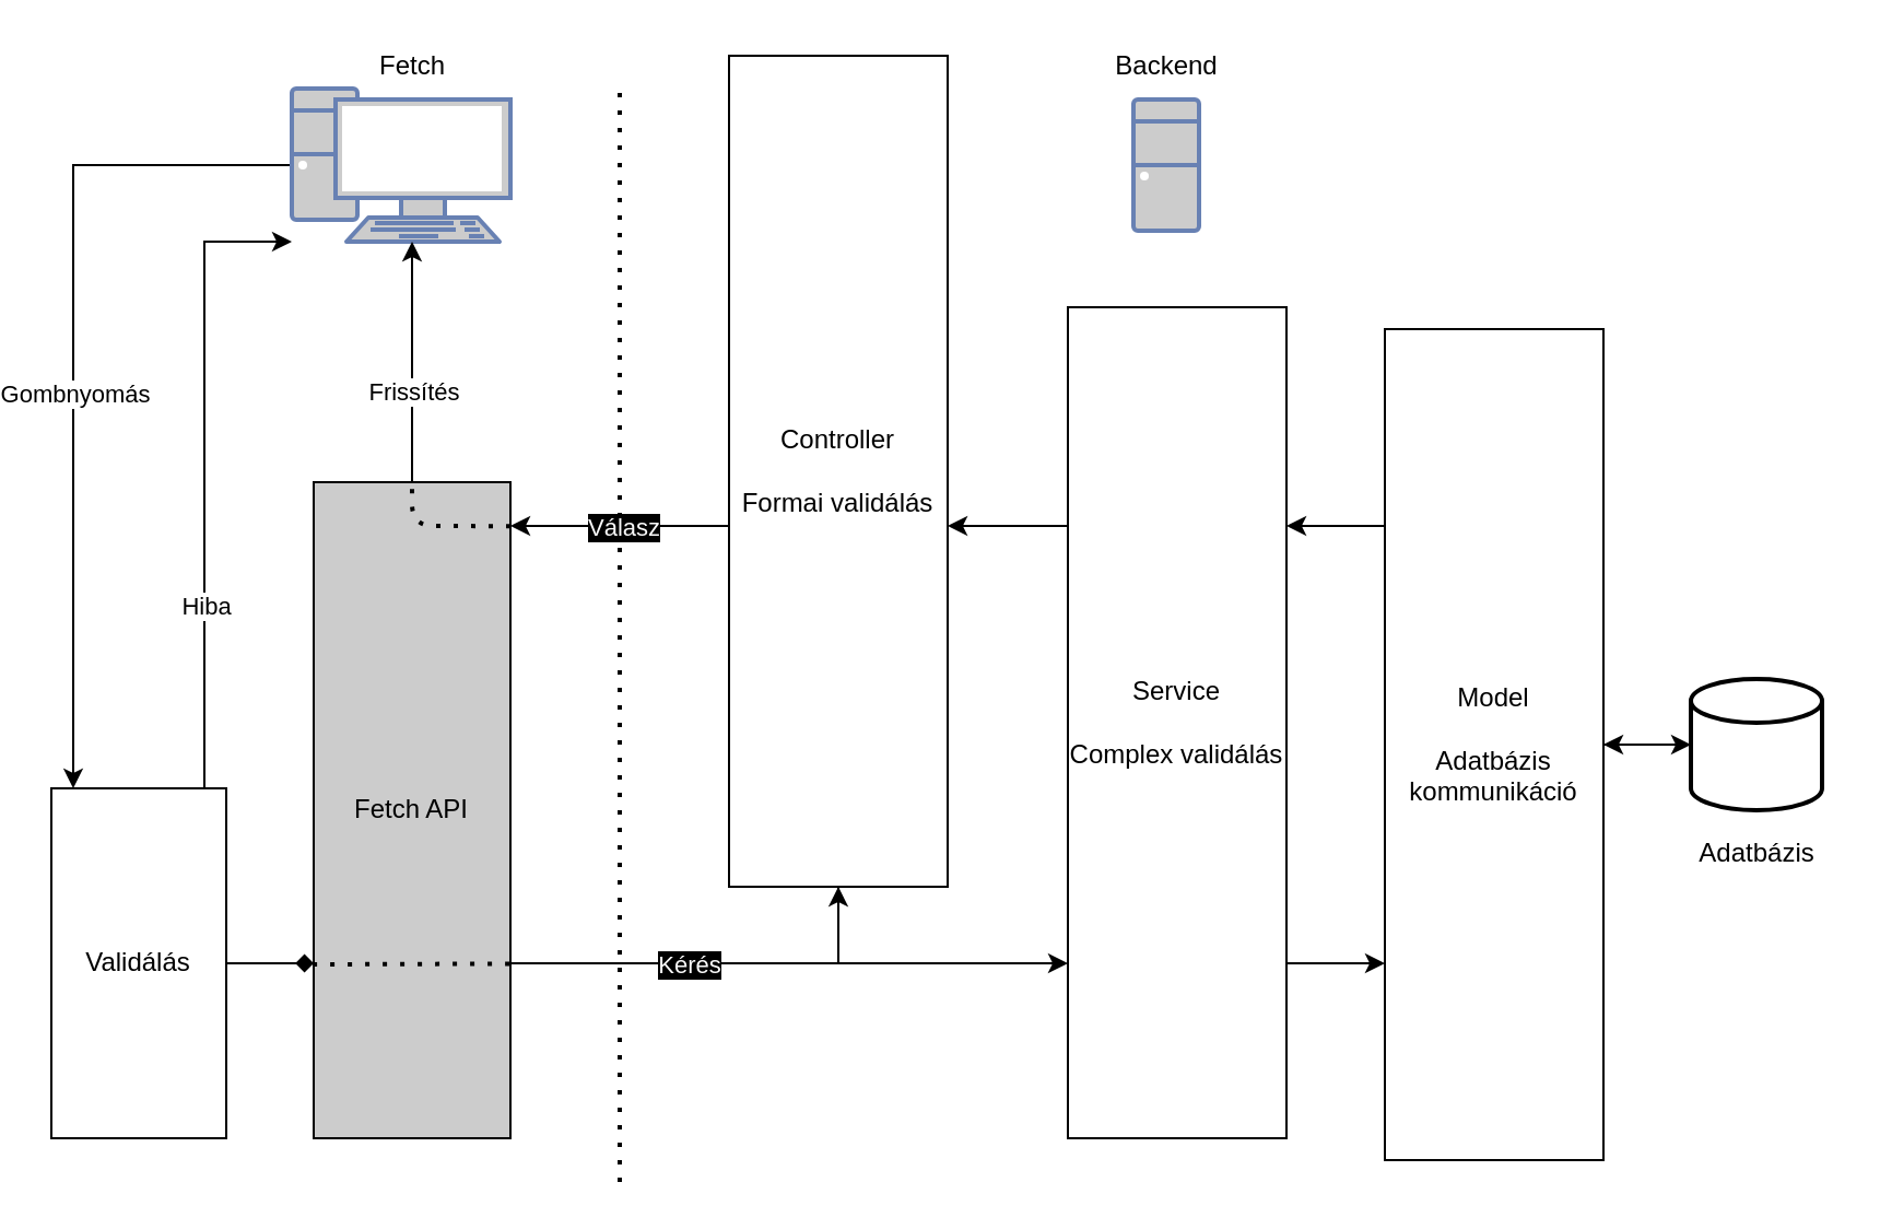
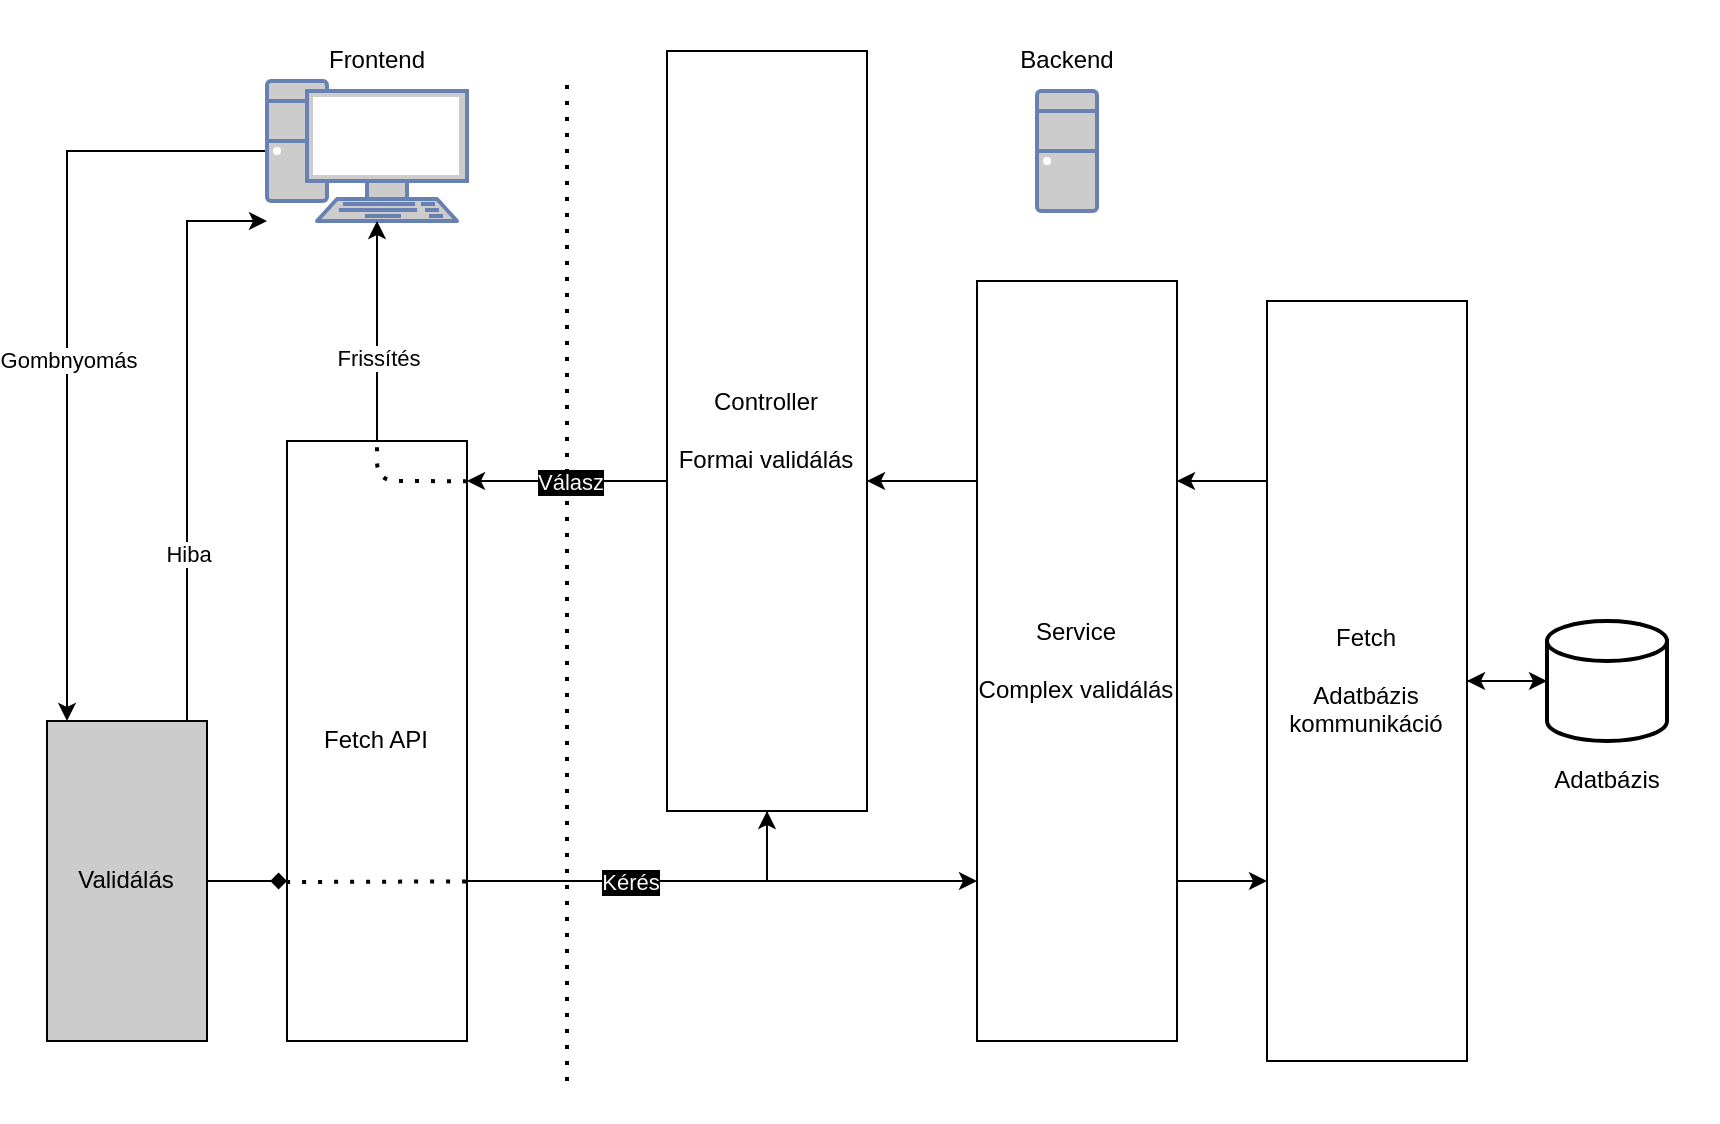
  <mxCell id="0" />
  <mxCell id="1" parent="0" />
  <mxCell id="2" style="edgeStyle=orthogonalEdgeStyle;rounded=0;orthogonalLoop=1;jettySize=auto;html=1;" edge="1" parent="1" source="4" target="14"><mxGeometry relative="1" as="geometry"><Array as="points"><mxPoint x="30" y="75" /></Array></mxGeometry></mxCell>
  <mxCell id="3" value="Gombnyomás" style="edgeLabel;html=1;align=center;verticalAlign=middle;resizable=0;points=[];" vertex="1" connectable="0" parent="2"><mxGeometry x="-0.278" y="-1" relative="1" as="geometry"><mxPoint x="1" y="65" as="offset" /></mxGeometry></mxCell>
  <mxCell id="4" value="" style="fontColor=#0066CC;verticalAlign=top;verticalLabelPosition=bottom;labelPosition=center;align=center;html=1;outlineConnect=0;fillColor=#CCCCCC;strokeColor=#6881B3;gradientColor=none;gradientDirection=north;strokeWidth=2;shape=mxgraph.networks.pc;" vertex="1" parent="1"><mxGeometry x="130" y="40" width="100" height="70" as="geometry" /></mxCell>
  <mxCell id="5" style="edgeStyle=orthogonalEdgeStyle;rounded=0;orthogonalLoop=1;jettySize=auto;html=1;fontColor=#FAFAFA;" edge="1" parent="1" source="6" target="30"><mxGeometry relative="1" as="geometry" /></mxCell>
  <mxCell id="6" value="" style="strokeWidth=2;html=1;shape=mxgraph.flowchart.database;whiteSpace=wrap;" vertex="1" parent="1"><mxGeometry x="770" y="310" width="60" height="60" as="geometry" /></mxCell>
  <mxCell id="7" value="" style="fontColor=#0066CC;verticalAlign=top;verticalLabelPosition=bottom;labelPosition=center;align=center;html=1;outlineConnect=0;fillColor=#CCCCCC;strokeColor=#6881B3;gradientColor=none;gradientDirection=north;strokeWidth=2;shape=mxgraph.networks.desktop_pc;" vertex="1" parent="1"><mxGeometry x="515" y="45" width="30" height="60" as="geometry" /></mxCell>
- <mxCell id="8" value="Fetch" style="text;html=1;align=center;verticalAlign=middle;resizable=0;points=[];autosize=1;" vertex="1" parent="1"><mxGeometry x="155" y="20" width="60" height="20" as="geometry" /></mxCell>
+ <mxCell id="8" value="Frontend" style="text;html=1;align=center;verticalAlign=middle;resizable=0;points=[];autosize=1;" vertex="1" parent="1"><mxGeometry x="155" y="20" width="60" height="20" as="geometry" /></mxCell>
  <mxCell id="9" value="Backend" style="text;html=1;align=center;verticalAlign=middle;resizable=0;points=[];autosize=1;" vertex="1" parent="1"><mxGeometry x="500" y="20" width="60" height="20" as="geometry" /></mxCell>
  <mxCell id="10" value="Adatbázis" style="text;html=1;align=center;verticalAlign=middle;resizable=0;points=[];autosize=1;" vertex="1" parent="1"><mxGeometry x="765" y="380" width="70" height="20" as="geometry" /></mxCell>
  <mxCell id="11" value="" style="edgeStyle=orthogonalEdgeStyle;rounded=0;orthogonalLoop=1;jettySize=auto;html=1;endArrow=diamond;" edge="1" parent="1" source="14" target="19"><mxGeometry relative="1" as="geometry"><Array as="points"><mxPoint x="130" y="440" /><mxPoint x="130" y="440" /></Array></mxGeometry></mxCell>
  <mxCell id="12" style="edgeStyle=orthogonalEdgeStyle;rounded=0;orthogonalLoop=1;jettySize=auto;html=1;fontColor=#FAFAFA;" edge="1" parent="1" source="14" target="4"><mxGeometry relative="1" as="geometry"><Array as="points"><mxPoint x="90" y="110" /></Array></mxGeometry></mxCell>
  <mxCell id="13" value="Hiba" style="edgeLabel;html=1;align=center;verticalAlign=middle;resizable=0;points=[];labelBackgroundColor=#ffffff;" vertex="1" connectable="0" parent="12"><mxGeometry x="-0.257" y="-2" relative="1" as="geometry"><mxPoint x="-2" y="24" as="offset" /></mxGeometry></mxCell>
- <mxCell id="14" value="Validálás" style="rounded=0;whiteSpace=wrap;html=1;" vertex="1" parent="1"><mxGeometry x="20" y="360" width="80" height="160" as="geometry" /></mxCell>
+ <mxCell id="14" value="Validálás" style="rounded=0;whiteSpace=wrap;html=1;fillColor=#cccccc;" vertex="1" parent="1"><mxGeometry x="20" y="360" width="80" height="160" as="geometry" /></mxCell>
  <mxCell id="15" value="" style="edgeStyle=orthogonalEdgeStyle;rounded=0;orthogonalLoop=1;jettySize=auto;html=1;" edge="1" parent="1" source="19" target="22"><mxGeometry relative="1" as="geometry"><Array as="points"><mxPoint x="310" y="440" /><mxPoint x="310" y="440" /></Array></mxGeometry></mxCell>
  <mxCell id="16" value="Kérés" style="edgeLabel;html=1;align=center;verticalAlign=middle;resizable=0;points=[];labelBackgroundColor=#000000;fontColor=#FAFAFA;" vertex="1" connectable="0" parent="15"><mxGeometry x="-0.28" y="3" relative="1" as="geometry"><mxPoint x="14" y="3" as="offset" /></mxGeometry></mxCell>
  <mxCell id="17" style="edgeStyle=orthogonalEdgeStyle;rounded=0;orthogonalLoop=1;jettySize=auto;html=1;fontColor=#FAFAFA;" edge="1" parent="1" source="19" target="4"><mxGeometry relative="1" as="geometry"><Array as="points"><mxPoint x="185" y="140" /><mxPoint x="185" y="140" /></Array></mxGeometry></mxCell>
  <mxCell id="18" value="&lt;font color=&quot;#000000&quot;&gt;Frissítés&lt;/font&gt;" style="edgeLabel;html=1;align=center;verticalAlign=middle;resizable=0;points=[];fontColor=#FAFAFA;" vertex="1" connectable="0" parent="17"><mxGeometry x="-0.236" relative="1" as="geometry"><mxPoint as="offset" /></mxGeometry></mxCell>
- <mxCell id="19" value="Fetch API" style="rounded=0;whiteSpace=wrap;html=1;fillColor=#cccccc;" vertex="1" parent="1"><mxGeometry x="140" y="220" width="90" height="300" as="geometry" /></mxCell>
+ <mxCell id="19" value="Fetch API" style="rounded=0;whiteSpace=wrap;html=1;" vertex="1" parent="1"><mxGeometry x="140" y="220" width="90" height="300" as="geometry" /></mxCell>
  <mxCell id="20" value="" style="edgeStyle=orthogonalEdgeStyle;rounded=0;orthogonalLoop=1;jettySize=auto;html=1;" edge="1" parent="1" source="22" target="25"><mxGeometry relative="1" as="geometry"><Array as="points"><mxPoint x="450" y="440" /><mxPoint x="450" y="440" /></Array></mxGeometry></mxCell>
  <mxCell id="21" style="edgeStyle=orthogonalEdgeStyle;rounded=0;orthogonalLoop=1;jettySize=auto;html=1;" edge="1" parent="1" source="22" target="19"><mxGeometry relative="1" as="geometry"><mxPoint x="250" y="240" as="targetPoint" /><Array as="points"><mxPoint x="290" y="240" /><mxPoint x="290" y="240" /></Array></mxGeometry></mxCell>
  <mxCell id="22" value="Controller&lt;br&gt;&lt;br&gt;Formai validálás" style="rounded=0;whiteSpace=wrap;html=1;" vertex="1" parent="1"><mxGeometry x="330" y="25" width="100" height="380" as="geometry" /></mxCell>
  <mxCell id="23" value="" style="edgeStyle=orthogonalEdgeStyle;rounded=0;orthogonalLoop=1;jettySize=auto;html=1;fontColor=#FAFAFA;" edge="1" parent="1" source="25" target="22"><mxGeometry relative="1" as="geometry"><Array as="points"><mxPoint x="450" y="240" /><mxPoint x="450" y="240" /></Array></mxGeometry></mxCell>
  <mxCell id="24" style="edgeStyle=orthogonalEdgeStyle;rounded=0;orthogonalLoop=1;jettySize=auto;html=1;fontColor=#FAFAFA;" edge="1" parent="1" source="25" target="30"><mxGeometry relative="1" as="geometry"><Array as="points"><mxPoint x="620" y="440" /><mxPoint x="620" y="440" /></Array></mxGeometry></mxCell>
  <mxCell id="25" value="Service&lt;br&gt;&lt;br&gt;Complex validálás" style="rounded=0;whiteSpace=wrap;html=1;" vertex="1" parent="1"><mxGeometry x="485" y="140" width="100" height="380" as="geometry" /></mxCell>
  <mxCell id="26" value="" style="endArrow=none;dashed=1;html=1;dashPattern=1 3;strokeWidth=2;" edge="1" parent="1"><mxGeometry width="50" height="50" relative="1" as="geometry"><mxPoint x="280" y="540" as="sourcePoint" /><mxPoint x="280" y="40" as="targetPoint" /></mxGeometry></mxCell>
  <mxCell id="27" value="Válasz" style="edgeLabel;html=1;align=center;verticalAlign=middle;resizable=0;points=[];fontColor=#FAFAFA;labelBackgroundColor=#000000;" vertex="1" connectable="0" parent="26"><mxGeometry x="0.2" y="-1" relative="1" as="geometry"><mxPoint as="offset" /></mxGeometry></mxCell>
  <mxCell id="28" style="edgeStyle=orthogonalEdgeStyle;rounded=0;orthogonalLoop=1;jettySize=auto;html=1;fontColor=#FAFAFA;" edge="1" parent="1" source="30" target="25"><mxGeometry relative="1" as="geometry"><mxPoint x="570" y="250" as="targetPoint" /><Array as="points"><mxPoint x="610" y="240" /><mxPoint x="610" y="240" /></Array></mxGeometry></mxCell>
  <mxCell id="29" style="edgeStyle=orthogonalEdgeStyle;rounded=0;orthogonalLoop=1;jettySize=auto;html=1;fontColor=#FAFAFA;" edge="1" parent="1" source="30" target="6"><mxGeometry relative="1" as="geometry"><Array as="points"><mxPoint x="750" y="340" /><mxPoint x="750" y="340" /></Array></mxGeometry></mxCell>
- <mxCell id="30" value="Model&lt;br&gt;&lt;br&gt;Adatbázis kommunikáció" style="rounded=0;whiteSpace=wrap;html=1;" vertex="1" parent="1"><mxGeometry x="630" y="150" width="100" height="380" as="geometry" /></mxCell>
+ <mxCell id="30" value="Fetch&lt;br&gt;&lt;br&gt;Adatbázis kommunikáció" style="rounded=0;whiteSpace=wrap;html=1;" vertex="1" parent="1"><mxGeometry x="630" y="150" width="100" height="380" as="geometry" /></mxCell>
  <mxCell id="31" value="" style="endArrow=none;dashed=1;html=1;dashPattern=1 3;strokeWidth=2;fontColor=#000000;exitX=-0.005;exitY=0.735;exitDx=0;exitDy=0;exitPerimeter=0;entryX=1.002;entryY=0.734;entryDx=0;entryDy=0;entryPerimeter=0;" edge="1" parent="1" source="19" target="19"><mxGeometry width="50" height="50" relative="1" as="geometry"><mxPoint x="310" y="440" as="sourcePoint" /><mxPoint x="231" y="439" as="targetPoint" /></mxGeometry></mxCell>
  <mxCell id="32" value="" style="endArrow=none;dashed=1;html=1;dashPattern=1 3;strokeWidth=2;fontColor=#000000;exitX=1;exitY=0.067;exitDx=0;exitDy=0;exitPerimeter=0;entryX=0.5;entryY=0;entryDx=0;entryDy=0;" edge="1" parent="1" source="19" target="19"><mxGeometry width="50" height="50" relative="1" as="geometry"><mxPoint x="150" y="260" as="sourcePoint" /><mxPoint x="200" y="210" as="targetPoint" /><Array as="points"><mxPoint x="185" y="240" /></Array></mxGeometry></mxCell>
